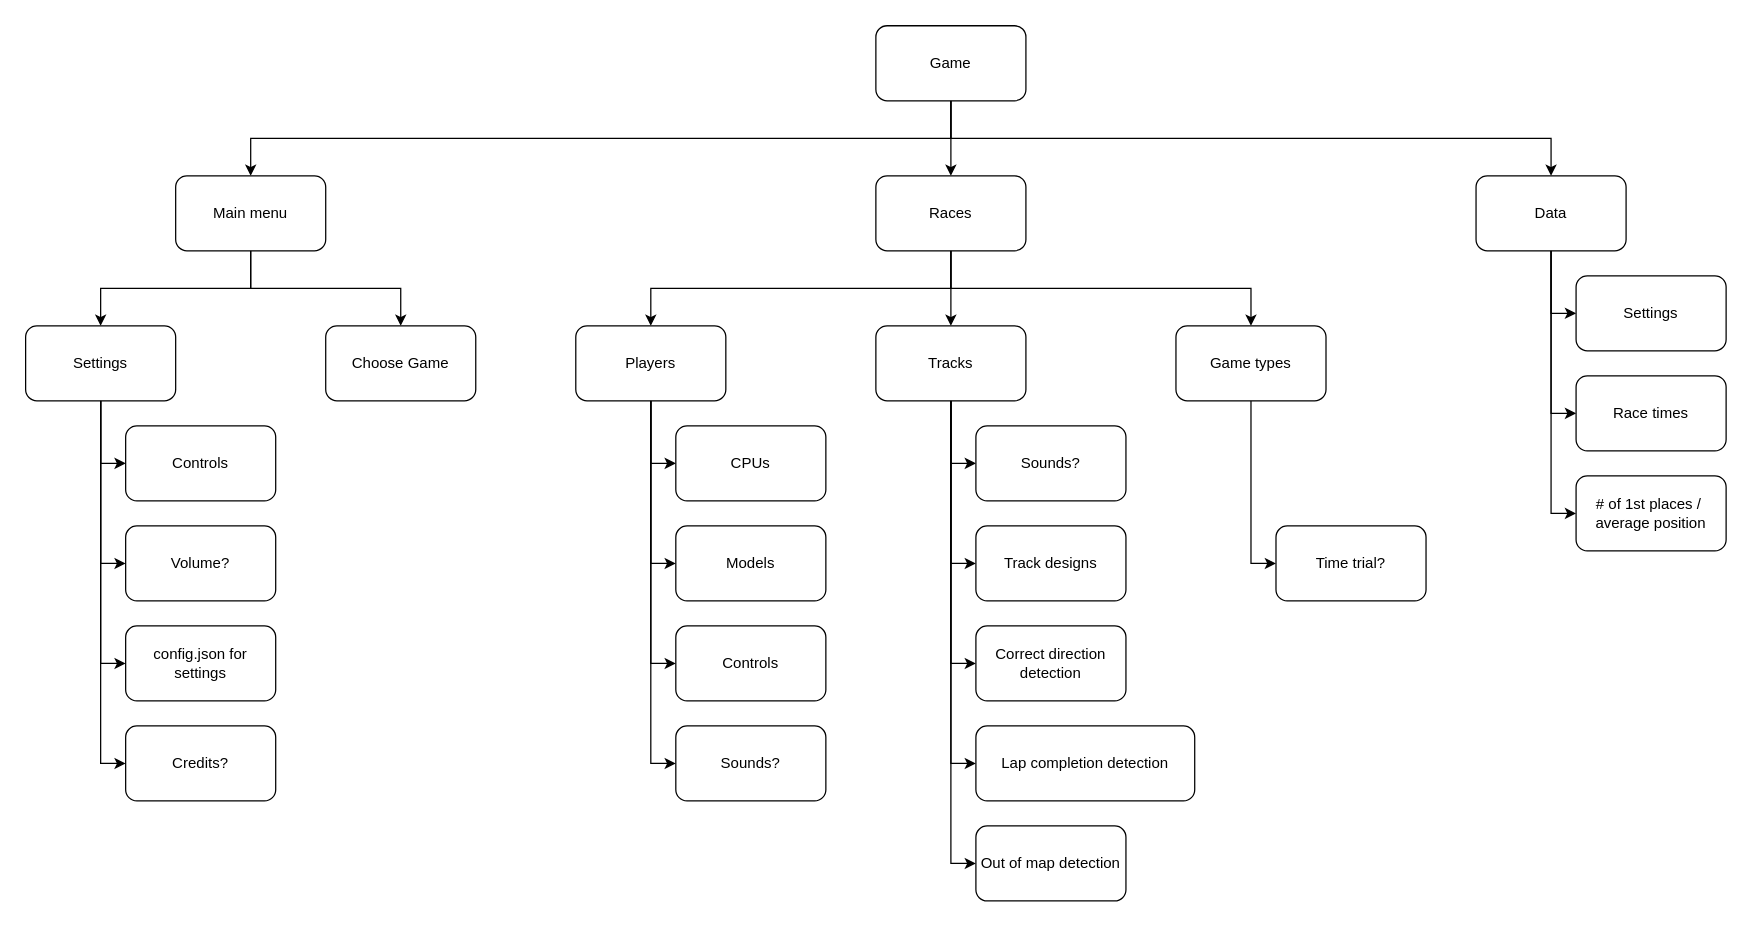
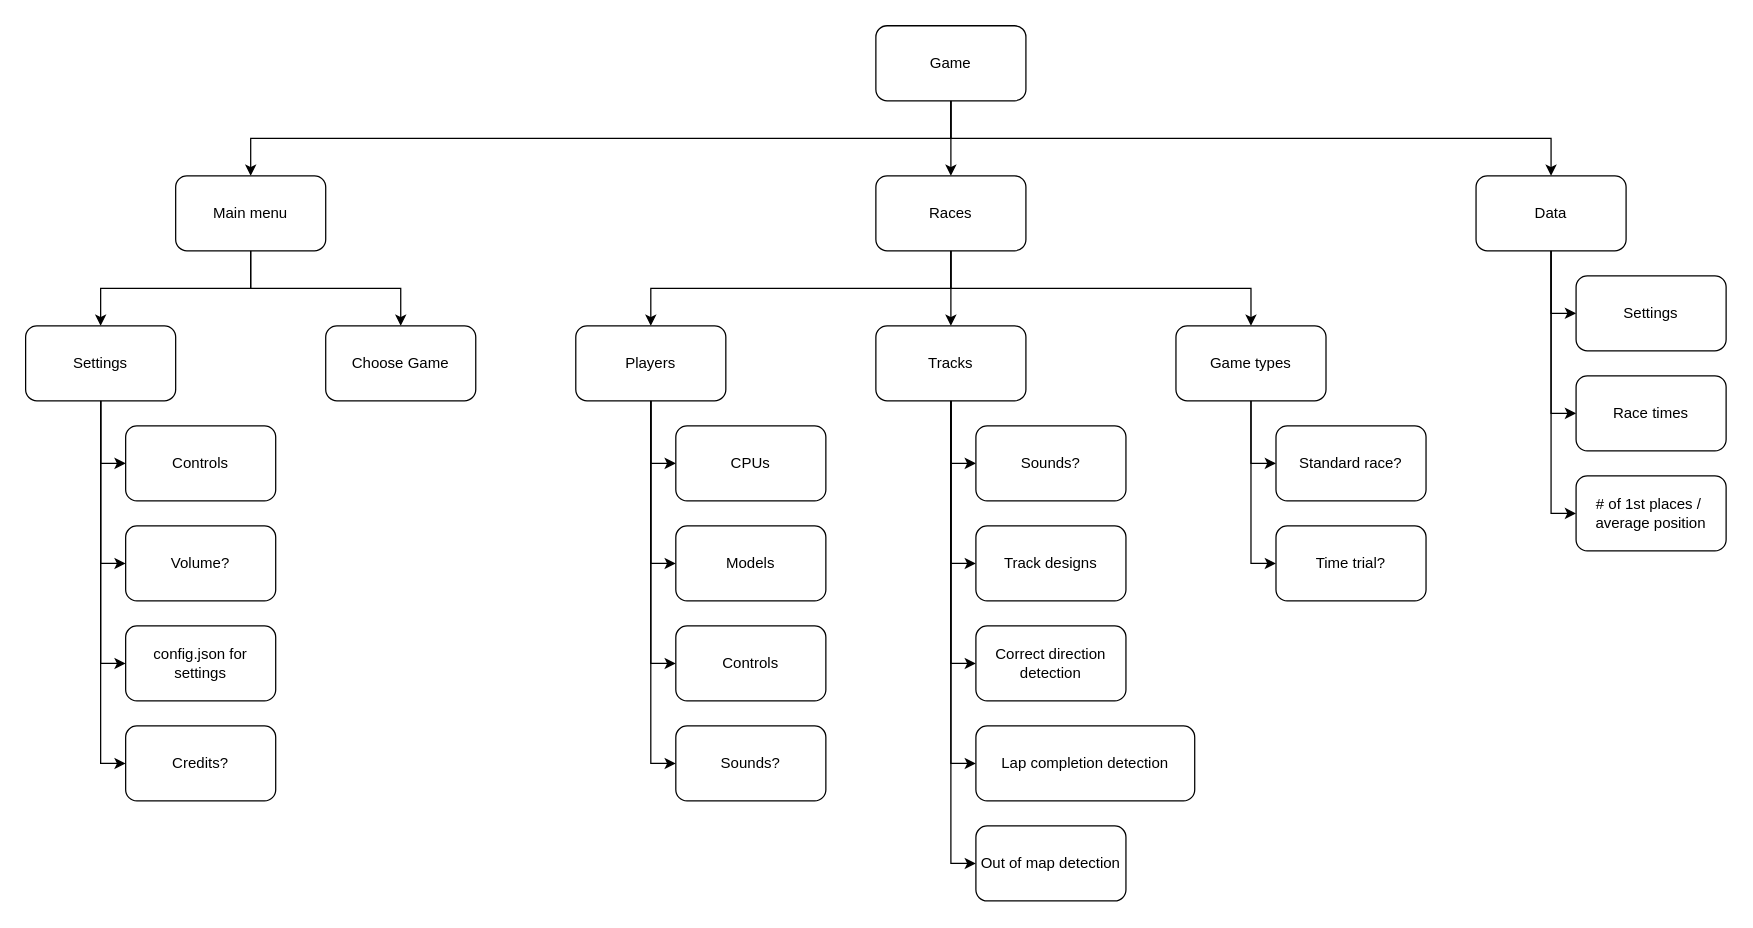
  <mxCell id="0" />
  <mxCell id="1" parent="0" />
  <mxCell id="2" style="edgeStyle=orthogonalEdgeStyle;rounded=0;orthogonalLoop=1;jettySize=auto;html=1;exitX=0.5;exitY=1;exitDx=0;exitDy=0;entryX=0.5;entryY=0;entryDx=0;entryDy=0;" edge="1" parent="1" source="5" target="8"><mxGeometry relative="1" as="geometry" /></mxCell>
  <mxCell id="3" style="edgeStyle=orthogonalEdgeStyle;rounded=0;orthogonalLoop=1;jettySize=auto;html=1;exitX=0.5;exitY=1;exitDx=0;exitDy=0;entryX=0.5;entryY=0;entryDx=0;entryDy=0;" edge="1" parent="1" source="5" target="12"><mxGeometry relative="1" as="geometry" /></mxCell>
  <mxCell id="4" style="edgeStyle=orthogonalEdgeStyle;rounded=0;orthogonalLoop=1;jettySize=auto;html=1;exitX=0.5;exitY=1;exitDx=0;exitDy=0;entryX=0.5;entryY=0;entryDx=0;entryDy=0;" edge="1" parent="1" source="5" target="51"><mxGeometry relative="1" as="geometry" /></mxCell>
  <mxCell id="5" value="Game" style="rounded=1;whiteSpace=wrap;html=1;" vertex="1" parent="1"><mxGeometry x="700" y="20" width="120" height="60" as="geometry" /></mxCell>
  <mxCell id="6" style="edgeStyle=orthogonalEdgeStyle;rounded=0;orthogonalLoop=1;jettySize=auto;html=1;exitX=0.5;exitY=1;exitDx=0;exitDy=0;entryX=0.5;entryY=0;entryDx=0;entryDy=0;" edge="1" parent="1" source="8" target="17"><mxGeometry relative="1" as="geometry" /></mxCell>
  <mxCell id="7" style="edgeStyle=orthogonalEdgeStyle;rounded=0;orthogonalLoop=1;jettySize=auto;html=1;exitX=0.5;exitY=1;exitDx=0;exitDy=0;entryX=0.5;entryY=0;entryDx=0;entryDy=0;" edge="1" parent="1" source="8" target="18"><mxGeometry relative="1" as="geometry" /></mxCell>
  <mxCell id="8" value="Main menu" style="rounded=1;whiteSpace=wrap;html=1;" vertex="1" parent="1"><mxGeometry x="140" y="140" width="120" height="60" as="geometry" /></mxCell>
  <mxCell id="9" style="edgeStyle=orthogonalEdgeStyle;rounded=0;orthogonalLoop=1;jettySize=auto;html=1;exitX=0.5;exitY=1;exitDx=0;exitDy=0;entryX=0.5;entryY=0;entryDx=0;entryDy=0;" edge="1" parent="1" source="12" target="34"><mxGeometry relative="1" as="geometry" /></mxCell>
  <mxCell id="10" style="edgeStyle=orthogonalEdgeStyle;rounded=0;orthogonalLoop=1;jettySize=auto;html=1;exitX=0.5;exitY=1;exitDx=0;exitDy=0;entryX=0.5;entryY=0;entryDx=0;entryDy=0;" edge="1" parent="1" source="12" target="26"><mxGeometry relative="1" as="geometry" /></mxCell>
  <mxCell id="11" style="edgeStyle=orthogonalEdgeStyle;rounded=0;orthogonalLoop=1;jettySize=auto;html=1;exitX=0.5;exitY=1;exitDx=0;exitDy=0;entryX=0.5;entryY=0;entryDx=0;entryDy=0;" edge="1" parent="1" source="12" target="39"><mxGeometry relative="1" as="geometry" /></mxCell>
  <mxCell id="12" value="Races" style="rounded=1;whiteSpace=wrap;html=1;" vertex="1" parent="1"><mxGeometry x="700" y="140" width="120" height="60" as="geometry" /></mxCell>
  <mxCell id="13" style="edgeStyle=orthogonalEdgeStyle;rounded=0;orthogonalLoop=1;jettySize=auto;html=1;exitX=0.5;exitY=1;exitDx=0;exitDy=0;entryX=0;entryY=0.5;entryDx=0;entryDy=0;" edge="1" parent="1" source="17" target="19"><mxGeometry relative="1" as="geometry" /></mxCell>
  <mxCell id="14" style="edgeStyle=orthogonalEdgeStyle;rounded=0;orthogonalLoop=1;jettySize=auto;html=1;exitX=0.5;exitY=1;exitDx=0;exitDy=0;entryX=0;entryY=0.5;entryDx=0;entryDy=0;" edge="1" parent="1" source="17" target="42"><mxGeometry relative="1" as="geometry" /></mxCell>
  <mxCell id="15" style="edgeStyle=orthogonalEdgeStyle;rounded=0;orthogonalLoop=1;jettySize=auto;html=1;exitX=0.5;exitY=1;exitDx=0;exitDy=0;entryX=0;entryY=0.5;entryDx=0;entryDy=0;" edge="1" parent="1" source="17" target="43"><mxGeometry relative="1" as="geometry" /></mxCell>
  <mxCell id="16" style="edgeStyle=orthogonalEdgeStyle;rounded=0;orthogonalLoop=1;jettySize=auto;html=1;exitX=0.5;exitY=1;exitDx=0;exitDy=0;entryX=0;entryY=0.5;entryDx=0;entryDy=0;" edge="1" parent="1" source="17" target="47"><mxGeometry relative="1" as="geometry" /></mxCell>
  <mxCell id="17" value="Settings" style="rounded=1;whiteSpace=wrap;html=1;" vertex="1" parent="1"><mxGeometry x="20" y="260" width="120" height="60" as="geometry" /></mxCell>
  <mxCell id="18" value="Choose Game" style="rounded=1;whiteSpace=wrap;html=1;" vertex="1" parent="1"><mxGeometry x="260" y="260" width="120" height="60" as="geometry" /></mxCell>
  <mxCell id="19" value="config.json for settings" style="rounded=1;whiteSpace=wrap;html=1;" vertex="1" parent="1"><mxGeometry x="100" y="500" width="120" height="60" as="geometry" /></mxCell>
  <mxCell id="20" value="Controls" style="rounded=1;whiteSpace=wrap;html=1;" vertex="1" parent="1"><mxGeometry x="540" y="500" width="120" height="60" as="geometry" /></mxCell>
  <mxCell id="21" style="edgeStyle=orthogonalEdgeStyle;rounded=0;orthogonalLoop=1;jettySize=auto;html=1;exitX=0.5;exitY=1;exitDx=0;exitDy=0;entryX=0;entryY=0.5;entryDx=0;entryDy=0;" edge="1" parent="1" source="26" target="35"><mxGeometry relative="1" as="geometry" /></mxCell>
  <mxCell id="22" style="edgeStyle=orthogonalEdgeStyle;rounded=0;orthogonalLoop=1;jettySize=auto;html=1;exitX=0.5;exitY=1;exitDx=0;exitDy=0;entryX=0;entryY=0.5;entryDx=0;entryDy=0;" edge="1" parent="1" source="26" target="36"><mxGeometry relative="1" as="geometry" /></mxCell>
  <mxCell id="23" style="edgeStyle=orthogonalEdgeStyle;rounded=0;orthogonalLoop=1;jettySize=auto;html=1;exitX=0.5;exitY=1;exitDx=0;exitDy=0;entryX=0;entryY=0.5;entryDx=0;entryDy=0;" edge="1" parent="1" source="26" target="45"><mxGeometry relative="1" as="geometry" /></mxCell>
  <mxCell id="24" style="edgeStyle=orthogonalEdgeStyle;rounded=0;orthogonalLoop=1;jettySize=auto;html=1;exitX=0.5;exitY=1;exitDx=0;exitDy=0;entryX=0;entryY=0.5;entryDx=0;entryDy=0;" edge="1" parent="1" source="26" target="44"><mxGeometry relative="1" as="geometry" /></mxCell>
  <mxCell id="25" style="edgeStyle=orthogonalEdgeStyle;rounded=0;orthogonalLoop=1;jettySize=auto;html=1;exitX=0.5;exitY=1;exitDx=0;exitDy=0;entryX=0;entryY=0.5;entryDx=0;entryDy=0;" edge="1" parent="1" source="26" target="46"><mxGeometry relative="1" as="geometry" /></mxCell>
  <mxCell id="26" value="Tracks" style="rounded=1;whiteSpace=wrap;html=1;" vertex="1" parent="1"><mxGeometry x="700" y="260" width="120" height="60" as="geometry" /></mxCell>
  <mxCell id="27" value="Sounds?" style="rounded=1;whiteSpace=wrap;html=1;" vertex="1" parent="1"><mxGeometry x="540" y="580" width="120" height="60" as="geometry" /></mxCell>
  <mxCell id="28" value="Models" style="rounded=1;whiteSpace=wrap;html=1;" vertex="1" parent="1"><mxGeometry x="540" y="420" width="120" height="60" as="geometry" /></mxCell>
  <mxCell id="29" value="CPUs" style="rounded=1;whiteSpace=wrap;html=1;" vertex="1" parent="1"><mxGeometry x="540" y="340" width="120" height="60" as="geometry" /></mxCell>
  <mxCell id="30" style="edgeStyle=orthogonalEdgeStyle;rounded=0;orthogonalLoop=1;jettySize=auto;html=1;exitX=0.5;exitY=1;exitDx=0;exitDy=0;entryX=0;entryY=0.5;entryDx=0;entryDy=0;" edge="1" parent="1" source="34" target="20"><mxGeometry relative="1" as="geometry" /></mxCell>
  <mxCell id="31" style="edgeStyle=orthogonalEdgeStyle;rounded=0;orthogonalLoop=1;jettySize=auto;html=1;exitX=0.5;exitY=1;exitDx=0;exitDy=0;entryX=0;entryY=0.5;entryDx=0;entryDy=0;" edge="1" parent="1" source="34" target="28"><mxGeometry relative="1" as="geometry" /></mxCell>
  <mxCell id="32" style="edgeStyle=orthogonalEdgeStyle;rounded=0;orthogonalLoop=1;jettySize=auto;html=1;exitX=0.5;exitY=1;exitDx=0;exitDy=0;entryX=0;entryY=0.5;entryDx=0;entryDy=0;" edge="1" parent="1" source="34" target="29"><mxGeometry relative="1" as="geometry" /></mxCell>
  <mxCell id="33" style="edgeStyle=orthogonalEdgeStyle;rounded=0;orthogonalLoop=1;jettySize=auto;html=1;exitX=0.5;exitY=1;exitDx=0;exitDy=0;entryX=0;entryY=0.5;entryDx=0;entryDy=0;" edge="1" parent="1" source="34" target="27"><mxGeometry relative="1" as="geometry" /></mxCell>
  <mxCell id="34" value="Players" style="rounded=1;whiteSpace=wrap;html=1;" vertex="1" parent="1"><mxGeometry x="460" y="260" width="120" height="60" as="geometry" /></mxCell>
  <mxCell id="35" value="Track designs" style="rounded=1;whiteSpace=wrap;html=1;" vertex="1" parent="1"><mxGeometry x="780" y="420" width="120" height="60" as="geometry" /></mxCell>
  <mxCell id="36" value="Sounds?" style="rounded=1;whiteSpace=wrap;html=1;" vertex="1" parent="1"><mxGeometry x="780" y="340" width="120" height="60" as="geometry" /></mxCell>
  <mxCell id="37" style="edgeStyle=orthogonalEdgeStyle;rounded=0;orthogonalLoop=1;jettySize=auto;html=1;exitX=0.5;exitY=1;exitDx=0;exitDy=0;entryX=0;entryY=0.5;entryDx=0;entryDy=0;" edge="1" parent="1" source="39" target="40"><mxGeometry relative="1" as="geometry" /></mxCell>
+ <mxCell id="38" style="edgeStyle=orthogonalEdgeStyle;rounded=0;orthogonalLoop=1;jettySize=auto;html=1;exitX=0.5;exitY=1;exitDx=0;exitDy=0;entryX=0;entryY=0.5;entryDx=0;entryDy=0;" edge="1" parent="1" source="39" target="41"><mxGeometry relative="1" as="geometry" /></mxCell>
  <mxCell id="39" value="Game types" style="rounded=1;whiteSpace=wrap;html=1;" vertex="1" parent="1"><mxGeometry x="940" y="260" width="120" height="60" as="geometry" /></mxCell>
  <mxCell id="40" value="Time trial?" style="rounded=1;whiteSpace=wrap;html=1;" vertex="1" parent="1"><mxGeometry x="1020" y="420" width="120" height="60" as="geometry" /></mxCell>
+ <mxCell id="41" value="Standard race?" style="rounded=1;whiteSpace=wrap;html=1;" vertex="1" parent="1"><mxGeometry x="1020" y="340" width="120" height="60" as="geometry" /></mxCell>
  <mxCell id="42" value="Volume?" style="rounded=1;whiteSpace=wrap;html=1;" vertex="1" parent="1"><mxGeometry x="100" y="420" width="120" height="60" as="geometry" /></mxCell>
  <mxCell id="43" value="Controls" style="rounded=1;whiteSpace=wrap;html=1;" vertex="1" parent="1"><mxGeometry x="100" y="340" width="120" height="60" as="geometry" /></mxCell>
  <mxCell id="44" value="Lap completion detection" style="rounded=1;whiteSpace=wrap;html=1;" vertex="1" parent="1"><mxGeometry x="780" y="580" width="175" height="60" as="geometry" /></mxCell>
  <mxCell id="45" value="Correct direction detection" style="rounded=1;whiteSpace=wrap;html=1;" vertex="1" parent="1"><mxGeometry x="780" y="500" width="120" height="60" as="geometry" /></mxCell>
  <mxCell id="46" value="Out of map detection" style="rounded=1;whiteSpace=wrap;html=1;" vertex="1" parent="1"><mxGeometry x="780" y="660" width="120" height="60" as="geometry" /></mxCell>
  <mxCell id="47" value="Credits?" style="rounded=1;whiteSpace=wrap;html=1;" vertex="1" parent="1"><mxGeometry x="100" y="580" width="120" height="60" as="geometry" /></mxCell>
  <mxCell id="48" style="edgeStyle=orthogonalEdgeStyle;rounded=0;orthogonalLoop=1;jettySize=auto;html=1;exitX=0.5;exitY=1;exitDx=0;exitDy=0;entryX=0;entryY=0.5;entryDx=0;entryDy=0;" edge="1" parent="1" source="51" target="52"><mxGeometry relative="1" as="geometry" /></mxCell>
  <mxCell id="49" style="edgeStyle=orthogonalEdgeStyle;rounded=0;orthogonalLoop=1;jettySize=auto;html=1;exitX=0.5;exitY=1;exitDx=0;exitDy=0;entryX=0;entryY=0.5;entryDx=0;entryDy=0;" edge="1" parent="1" source="51" target="53"><mxGeometry relative="1" as="geometry" /></mxCell>
  <mxCell id="50" style="edgeStyle=orthogonalEdgeStyle;rounded=0;orthogonalLoop=1;jettySize=auto;html=1;exitX=0.5;exitY=1;exitDx=0;exitDy=0;entryX=0;entryY=0.5;entryDx=0;entryDy=0;" edge="1" parent="1" source="51" target="54"><mxGeometry relative="1" as="geometry" /></mxCell>
  <mxCell id="51" value="Data" style="rounded=1;whiteSpace=wrap;html=1;" vertex="1" parent="1"><mxGeometry x="1180" y="140" width="120" height="60" as="geometry" /></mxCell>
  <mxCell id="52" value="Settings" style="rounded=1;whiteSpace=wrap;html=1;" vertex="1" parent="1"><mxGeometry x="1260" y="220" width="120" height="60" as="geometry" /></mxCell>
  <mxCell id="53" value="Race times" style="rounded=1;whiteSpace=wrap;html=1;" vertex="1" parent="1"><mxGeometry x="1260" y="300" width="120" height="60" as="geometry" /></mxCell>
  <mxCell id="54" value="# of 1st places /&amp;nbsp;&lt;div&gt;average position&lt;/div&gt;" style="rounded=1;whiteSpace=wrap;html=1;" vertex="1" parent="1"><mxGeometry x="1260" y="380" width="120" height="60" as="geometry" /></mxCell>
